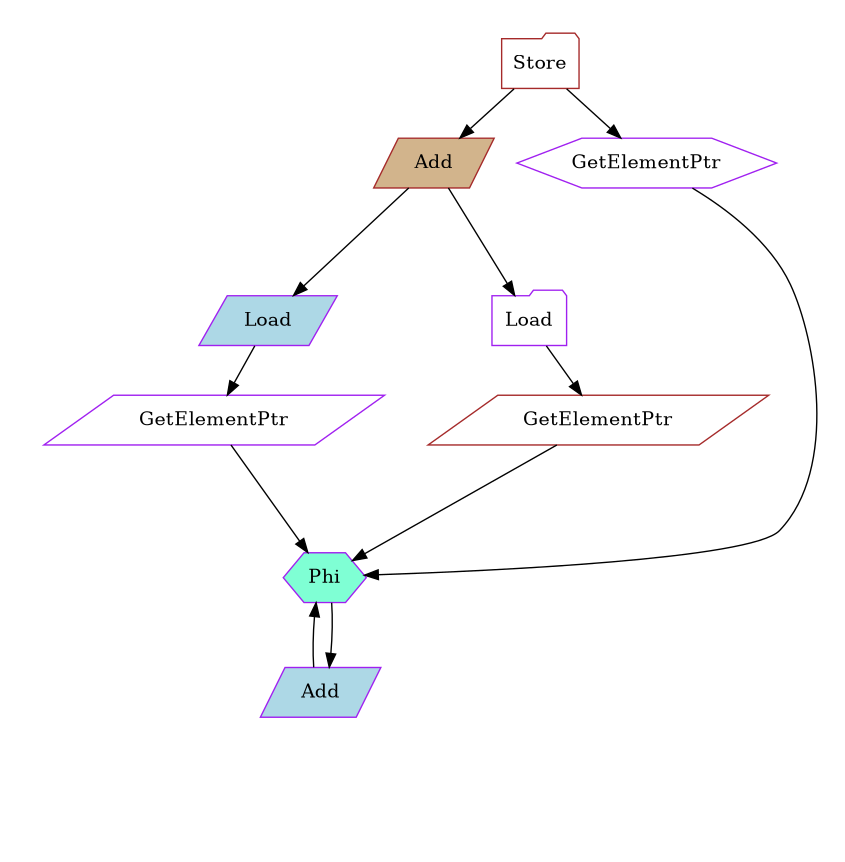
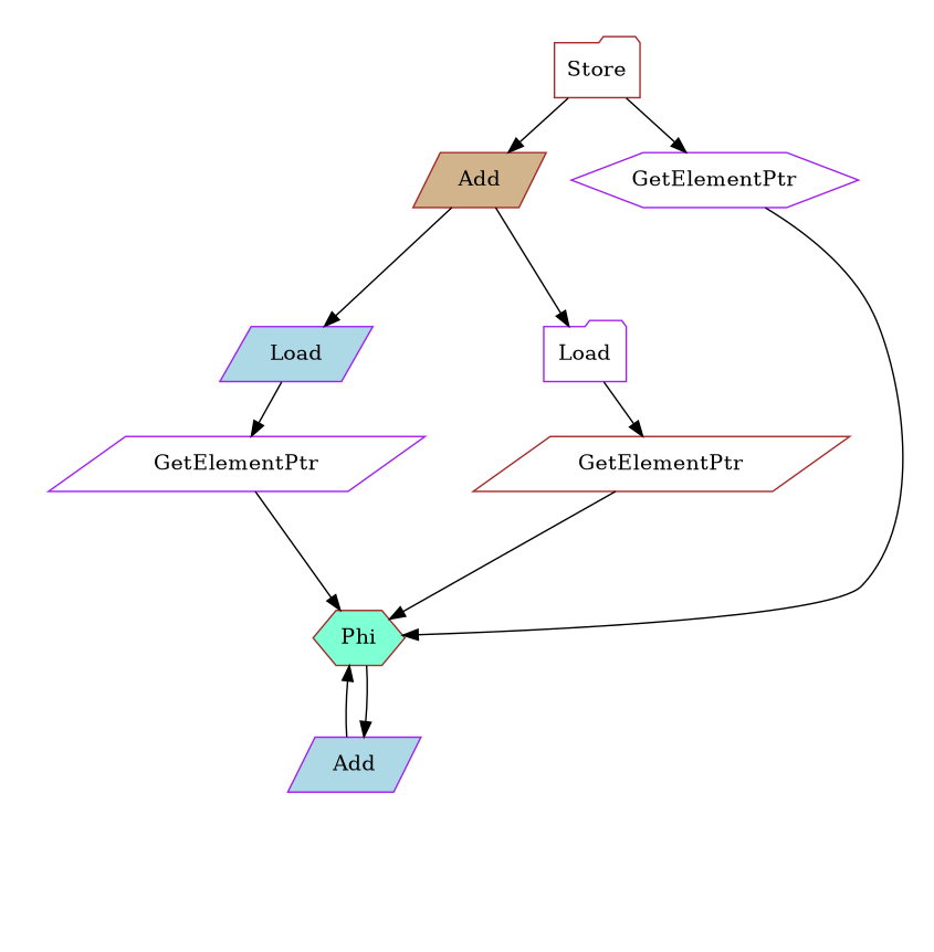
  strict digraph {
    node [style=filled fillcolor=white color=purple shape=parallelogram]
    n1 [label=GetElementPtr]
-   n2 [label=Phi fillcolor=aquamarine shape=hexagon]
+   n2 [label=Phi fillcolor=aquamarine color=brown shape=hexagon]
    n3 [label=Add fillcolor=lightblue]
    n4 [label=Load fillcolor=lightblue]
    n5 [label=GetElementPtr color=brown]
    n6 [label=Load shape=folder]
    n7 [label=Add fillcolor=tan color=brown]
    n8 [label=GetElementPtr shape=hexagon]
    n9 [label=Store color=brown shape=folder]
    subgraph sub_1 {
      cluster=true
      label=loop_sum
      labelloc=b
      subgraph sub_2 {
        cluster=true
        label="Load instruction dependencies"
        labelloc=b
        n4
        subgraph sub_3 {
          cluster=true
          label="Load instruction dependencies"
          labelloc=b
          n1
        }
        subgraph sub_4 {
          cluster=true
          label="Load instruction dependencies"
          labelloc=b
          n2
        }
        subgraph sub_5 {
          cluster=true
          label="Load instruction dependencies"
          labelloc=b
          n3
        }
        subgraph sub_6 {
          cluster=true
          label="Load instruction dependencies"
          labelloc=b
        }
        subgraph sub_7 {
          cluster=true
          label="Load instruction dependencies"
          labelloc=b
        }
      }
      subgraph sub_8 {
        cluster=true
        label="Load instruction dependencies"
        labelloc=b
        n6
        subgraph sub_9 {
          cluster=true
          label="Load instruction dependencies"
          labelloc=b
          n5
        }
        subgraph sub_10 {
          cluster=true
          label="Load instruction dependencies"
          labelloc=b
        }
        subgraph sub_11 {
          cluster=true
          label="Load instruction dependencies"
          labelloc=b
        }
        subgraph sub_12 {
          cluster=true
          label="Load instruction dependencies"
          labelloc=b
        }
        subgraph sub_13 {
          cluster=true
          label="Load instruction dependencies"
          labelloc=b
        }
      }
      subgraph sub_14 {
        cluster=true
        label="Store instruction dependencies"
        labelloc=b
        n9
        subgraph sub_15 {
          cluster=true
          label="Store instruction dependencies"
          labelloc=b
          n7
          n8
        }
        subgraph sub_16 {
          cluster=true
          label="Store instruction dependencies"
          labelloc=b
        }
        subgraph sub_17 {
          cluster=true
          label="Store instruction dependencies"
          labelloc=b
        }
        subgraph sub_18 {
          cluster=true
          label="Store instruction dependencies"
          labelloc=b
        }
        subgraph sub_19 {
          cluster=true
          label="Store instruction dependencies"
          labelloc=b
        }
        subgraph sub_20 {
          cluster=true
          label="Store instruction dependencies"
          labelloc=b
        }
        subgraph sub_21 {
          cluster=true
          label="Store instruction dependencies"
          labelloc=b
        }
        subgraph sub_22 {
          cluster=true
          label="Store instruction dependencies"
          labelloc=b
        }
        subgraph sub_23 {
          cluster=true
          label="Store instruction dependencies"
          labelloc=b
        }
        subgraph sub_24 {
          cluster=true
          label="Store instruction dependencies"
          labelloc=b
        }
        subgraph sub_25 {
          cluster=true
          label="Store instruction dependencies"
          labelloc=b
        }
        subgraph sub_26 {
          cluster=true
          label="Store instruction dependencies"
          labelloc=b
        }
        subgraph sub_27 {
          cluster=true
          label="Store instruction dependencies"
          labelloc=b
        }
        subgraph sub_28 {
          cluster=true
          label="Store instruction dependencies"
          labelloc=b
        }
        subgraph sub_29 {
          cluster=true
          label="Store instruction dependencies"
          labelloc=b
        }
        subgraph sub_30 {
          cluster=true
          label="Store instruction dependencies"
          labelloc=b
        }
      }
    }
    subgraph sub_31 {
      cluster=true
      label="llvm.dbg.value"
      labelloc=b
    }
    n1 -> n2
    n2 -> n3
    n3 -> n2
    n4 -> n1
    n5 -> n2
    n6 -> n5
    n7 -> n4
    n7 -> n6
    n8 -> n2
    n9 -> n7
    n9 -> n8
  }
